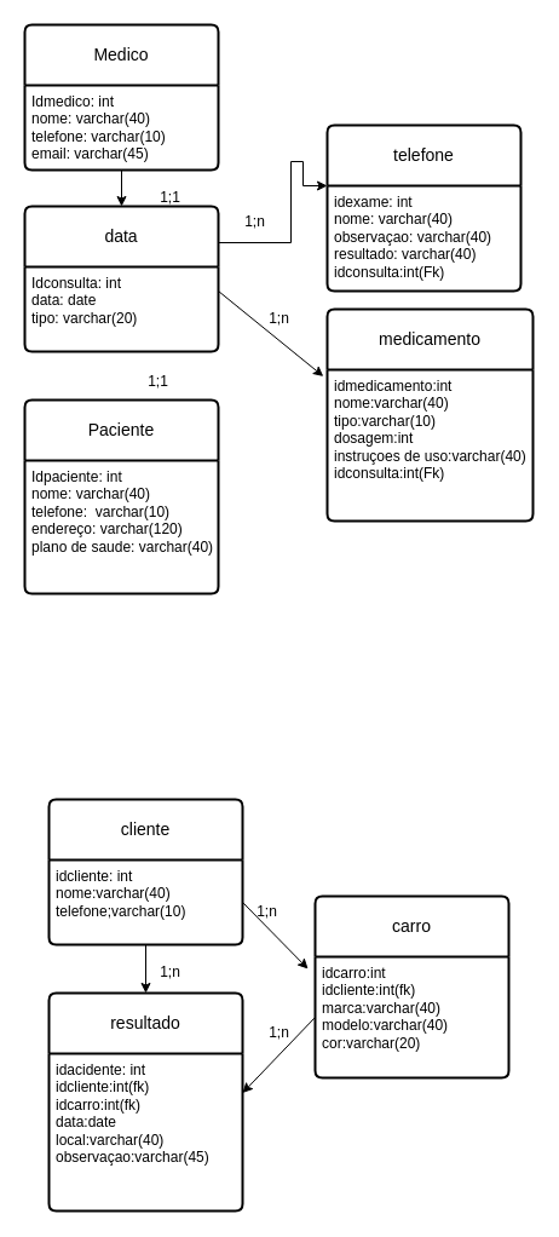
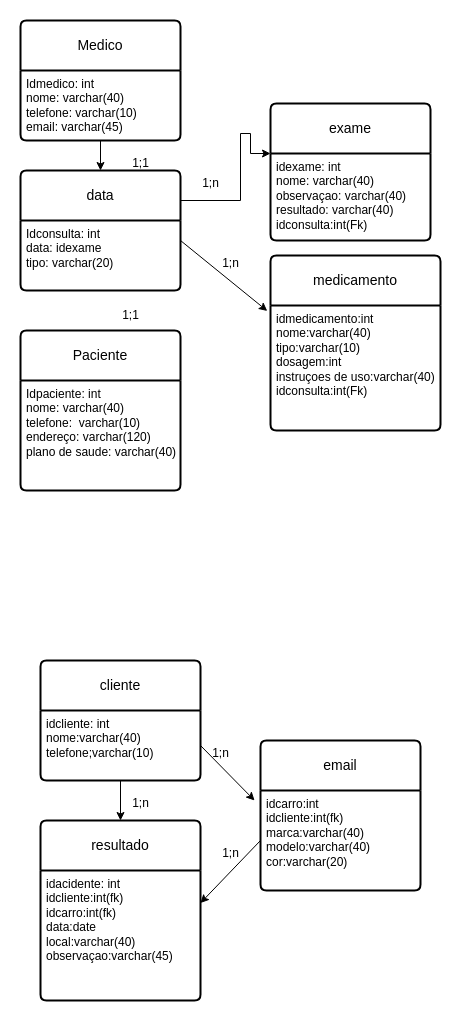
  <mxCell id="0" />
  <mxCell id="1" parent="0" />
  <mxCell id="2" value="Medico" style="swimlane;childLayout=stackLayout;horizontal=1;startSize=50;horizontalStack=0;rounded=1;fontSize=14;fontStyle=0;strokeWidth=2;resizeParent=0;resizeLast=1;shadow=0;dashed=0;align=center;arcSize=4;whiteSpace=wrap;html=1;" vertex="1" parent="1"><mxGeometry x="20" y="20" width="160" height="120" as="geometry" /></mxCell>
  <mxCell id="3" value="Idmedico: int&lt;div&gt;nome: varchar(40)&lt;/div&gt;&lt;div&gt;telefone: varchar(10)&lt;/div&gt;&lt;div&gt;email: varchar(45)&lt;/div&gt;" style="align=left;strokeColor=none;fillColor=none;spacingLeft=4;fontSize=12;verticalAlign=top;resizable=0;rotatable=0;part=1;html=1;" vertex="1" parent="2"><mxGeometry y="50" width="160" height="70" as="geometry" /></mxCell>
  <mxCell id="4" style="edgeStyle=orthogonalEdgeStyle;rounded=0;orthogonalLoop=1;jettySize=auto;html=1;exitX=1;exitY=0.25;exitDx=0;exitDy=0;entryX=0;entryY=0;entryDx=0;entryDy=0;" edge="1" parent="1" source="5" target="13"><mxGeometry relative="1" as="geometry"><Array as="points"><mxPoint x="240" y="200" /><mxPoint x="240" y="133" /><mxPoint x="250" y="133" /><mxPoint x="250" y="153" /></Array></mxGeometry></mxCell>
  <mxCell id="5" value="data" style="swimlane;childLayout=stackLayout;horizontal=1;startSize=50;horizontalStack=0;rounded=1;fontSize=14;fontStyle=0;strokeWidth=2;resizeParent=0;resizeLast=1;shadow=0;dashed=0;align=center;arcSize=4;whiteSpace=wrap;html=1;" vertex="1" parent="1"><mxGeometry x="20" y="170" width="160" height="120" as="geometry" /></mxCell>
- <mxCell id="6" value="Idconsulta: int&lt;div&gt;data: date&lt;/div&gt;&lt;div&gt;tipo: varchar(20)&lt;/div&gt;" style="align=left;strokeColor=none;fillColor=none;spacingLeft=4;fontSize=12;verticalAlign=top;resizable=0;rotatable=0;part=1;html=1;" vertex="1" parent="5"><mxGeometry y="50" width="160" height="70" as="geometry" /></mxCell>
+ <mxCell id="6" value="Idconsulta: int&lt;div&gt;data: idexame&lt;/div&gt;&lt;div&gt;tipo: varchar(20)&lt;/div&gt;" style="align=left;strokeColor=none;fillColor=none;spacingLeft=4;fontSize=12;verticalAlign=top;resizable=0;rotatable=0;part=1;html=1;" vertex="1" parent="5"><mxGeometry y="50" width="160" height="70" as="geometry" /></mxCell>
  <mxCell id="7" style="edgeStyle=orthogonalEdgeStyle;rounded=0;orthogonalLoop=1;jettySize=auto;html=1;exitX=0.5;exitY=1;exitDx=0;exitDy=0;entryX=0.5;entryY=0;entryDx=0;entryDy=0;" edge="1" parent="1" source="3" target="5"><mxGeometry relative="1" as="geometry" /></mxCell>
  <mxCell id="8" value="1;1" style="text;html=1;align=center;verticalAlign=middle;resizable=0;points=[];autosize=1;strokeColor=none;fillColor=none;" vertex="1" parent="1"><mxGeometry x="120" y="148" width="40" height="30" as="geometry" /></mxCell>
  <mxCell id="9" value="Paciente" style="swimlane;childLayout=stackLayout;horizontal=1;startSize=50;horizontalStack=0;rounded=1;fontSize=14;fontStyle=0;strokeWidth=2;resizeParent=0;resizeLast=1;shadow=0;dashed=0;align=center;arcSize=4;whiteSpace=wrap;html=1;" vertex="1" parent="1"><mxGeometry x="20" y="330" width="160" height="160" as="geometry" /></mxCell>
  <mxCell id="10" value="Idpaciente: int&lt;div&gt;nome: varchar(40)&lt;/div&gt;&lt;div&gt;telefone:&amp;nbsp; varchar(10)&lt;/div&gt;&lt;div&gt;endereço: varchar(120)&lt;/div&gt;&lt;div&gt;plano de saude: varchar(40)&lt;/div&gt;" style="align=left;strokeColor=none;fillColor=none;spacingLeft=4;fontSize=12;verticalAlign=top;resizable=0;rotatable=0;part=1;html=1;" vertex="1" parent="9"><mxGeometry y="50" width="160" height="110" as="geometry" /></mxCell>
  <mxCell id="11" value="1;1" style="text;html=1;align=center;verticalAlign=middle;resizable=0;points=[];autosize=1;strokeColor=none;fillColor=none;" vertex="1" parent="1"><mxGeometry x="110" y="300" width="40" height="30" as="geometry" /></mxCell>
- <mxCell id="12" value="telefone" style="swimlane;childLayout=stackLayout;horizontal=1;startSize=50;horizontalStack=0;rounded=1;fontSize=14;fontStyle=0;strokeWidth=2;resizeParent=0;resizeLast=1;shadow=0;dashed=0;align=center;arcSize=4;whiteSpace=wrap;html=1;" vertex="1" parent="1"><mxGeometry x="270" y="103" width="160" height="137" as="geometry" /></mxCell>
+ <mxCell id="12" value="exame" style="swimlane;childLayout=stackLayout;horizontal=1;startSize=50;horizontalStack=0;rounded=1;fontSize=14;fontStyle=0;strokeWidth=2;resizeParent=0;resizeLast=1;shadow=0;dashed=0;align=center;arcSize=4;whiteSpace=wrap;html=1;" vertex="1" parent="1"><mxGeometry x="270" y="103" width="160" height="137" as="geometry" /></mxCell>
  <mxCell id="13" value="idexame: int&lt;div&gt;nome: varchar(40)&lt;/div&gt;&lt;div&gt;observaçao: varchar(40)&lt;/div&gt;&lt;div&gt;resultado: varchar(40)&lt;/div&gt;&lt;div&gt;idconsulta:int(Fk)&lt;/div&gt;" style="align=left;strokeColor=none;fillColor=none;spacingLeft=4;fontSize=12;verticalAlign=top;resizable=0;rotatable=0;part=1;html=1;" vertex="1" parent="12"><mxGeometry y="50" width="160" height="87" as="geometry" /></mxCell>
  <mxCell id="14" value="medicamento" style="swimlane;childLayout=stackLayout;horizontal=1;startSize=50;horizontalStack=0;rounded=1;fontSize=14;fontStyle=0;strokeWidth=2;resizeParent=0;resizeLast=1;shadow=0;dashed=0;align=center;arcSize=4;whiteSpace=wrap;html=1;" vertex="1" parent="1"><mxGeometry x="270" y="255" width="170" height="175" as="geometry" /></mxCell>
  <mxCell id="15" value="idmedicamento:int&lt;div&gt;nome:varchar(40)&lt;/div&gt;&lt;div&gt;tipo:varchar(10)&lt;/div&gt;&lt;div&gt;dosagem:int&lt;/div&gt;&lt;div&gt;instruçoes de uso:varchar(40)&lt;/div&gt;&lt;div&gt;idconsulta:int(Fk)&lt;/div&gt;" style="align=left;strokeColor=none;fillColor=none;spacingLeft=4;fontSize=12;verticalAlign=top;resizable=0;rotatable=0;part=1;html=1;" vertex="1" parent="14"><mxGeometry y="50" width="170" height="125" as="geometry" /></mxCell>
  <mxCell id="16" value="" style="endArrow=classic;html=1;rounded=0;entryX=-0.019;entryY=0.317;entryDx=0;entryDy=0;entryPerimeter=0;" edge="1" parent="1" target="14"><mxGeometry width="50" height="50" relative="1" as="geometry"><mxPoint x="180" y="240" as="sourcePoint" /><mxPoint x="230" y="190" as="targetPoint" /></mxGeometry></mxCell>
  <mxCell id="17" value="1;n" style="text;html=1;align=center;verticalAlign=middle;resizable=0;points=[];autosize=1;strokeColor=none;fillColor=none;" vertex="1" parent="1"><mxGeometry x="190" y="168" width="40" height="30" as="geometry" /></mxCell>
  <mxCell id="18" value="1;n" style="text;html=1;align=center;verticalAlign=middle;resizable=0;points=[];autosize=1;strokeColor=none;fillColor=none;" vertex="1" parent="1"><mxGeometry x="210" y="248" width="40" height="30" as="geometry" /></mxCell>
- <mxCell id="19" value="carro" style="swimlane;childLayout=stackLayout;horizontal=1;startSize=50;horizontalStack=0;rounded=1;fontSize=14;fontStyle=0;strokeWidth=2;resizeParent=0;resizeLast=1;shadow=0;dashed=0;align=center;arcSize=4;whiteSpace=wrap;html=1;" vertex="1" parent="1"><mxGeometry x="260" y="740" width="160" height="150" as="geometry" /></mxCell>
+ <mxCell id="19" value="email" style="swimlane;childLayout=stackLayout;horizontal=1;startSize=50;horizontalStack=0;rounded=1;fontSize=14;fontStyle=0;strokeWidth=2;resizeParent=0;resizeLast=1;shadow=0;dashed=0;align=center;arcSize=4;whiteSpace=wrap;html=1;" vertex="1" parent="1"><mxGeometry x="260" y="740" width="160" height="150" as="geometry" /></mxCell>
  <mxCell id="20" value="idcarro:int&lt;div&gt;idcliente:int(fk)&lt;/div&gt;&lt;div&gt;marca:varchar(40)&lt;/div&gt;&lt;div&gt;modelo:varchar(40)&lt;/div&gt;&lt;div&gt;cor:varchar(20)&lt;/div&gt;&lt;div&gt;&lt;br&gt;&lt;/div&gt;" style="align=left;strokeColor=none;fillColor=none;spacingLeft=4;fontSize=12;verticalAlign=top;resizable=0;rotatable=0;part=1;html=1;" vertex="1" parent="19"><mxGeometry y="50" width="160" height="100" as="geometry" /></mxCell>
  <mxCell id="21" value="resultado" style="swimlane;childLayout=stackLayout;horizontal=1;startSize=50;horizontalStack=0;rounded=1;fontSize=14;fontStyle=0;strokeWidth=2;resizeParent=0;resizeLast=1;shadow=0;dashed=0;align=center;arcSize=4;whiteSpace=wrap;html=1;" vertex="1" parent="1"><mxGeometry x="40" y="820" width="160" height="180" as="geometry" /></mxCell>
  <mxCell id="22" value="idacidente: int&lt;div&gt;idcliente:int(fk)&lt;/div&gt;&lt;div&gt;idcarro:int(fk)&lt;/div&gt;&lt;div&gt;data:date&lt;/div&gt;&lt;div&gt;local:varchar(40)&lt;/div&gt;&lt;div&gt;observaçao:varchar(45)&lt;/div&gt;" style="align=left;strokeColor=none;fillColor=none;spacingLeft=4;fontSize=12;verticalAlign=top;resizable=0;rotatable=0;part=1;html=1;" vertex="1" parent="21"><mxGeometry y="50" width="160" height="130" as="geometry" /></mxCell>
  <mxCell id="23" value="cliente" style="swimlane;childLayout=stackLayout;horizontal=1;startSize=50;horizontalStack=0;rounded=1;fontSize=14;fontStyle=0;strokeWidth=2;resizeParent=0;resizeLast=1;shadow=0;dashed=0;align=center;arcSize=4;whiteSpace=wrap;html=1;" vertex="1" parent="1"><mxGeometry x="40" y="660" width="160" height="120" as="geometry" /></mxCell>
  <mxCell id="24" value="idcliente: int&lt;div&gt;nome:varchar(40)&lt;/div&gt;&lt;div&gt;telefone;varchar(10)&lt;/div&gt;" style="align=left;strokeColor=none;fillColor=none;spacingLeft=4;fontSize=12;verticalAlign=top;resizable=0;rotatable=0;part=1;html=1;" vertex="1" parent="23"><mxGeometry y="50" width="160" height="70" as="geometry" /></mxCell>
  <mxCell id="25" value="" style="endArrow=classic;html=1;rounded=0;exitX=0;exitY=0.5;exitDx=0;exitDy=0;entryX=1;entryY=0.25;entryDx=0;entryDy=0;" edge="1" parent="1" source="20" target="22"><mxGeometry width="50" height="50" relative="1" as="geometry"><mxPoint x="270" y="960" as="sourcePoint" /><mxPoint x="230" y="970" as="targetPoint" /></mxGeometry></mxCell>
  <mxCell id="26" value="" style="endArrow=classic;html=1;rounded=0;exitX=1;exitY=0.5;exitDx=0;exitDy=0;entryX=-0.037;entryY=0.1;entryDx=0;entryDy=0;entryPerimeter=0;" edge="1" parent="1" source="24" target="20"><mxGeometry width="50" height="50" relative="1" as="geometry"><mxPoint x="340" y="870" as="sourcePoint" /><mxPoint x="390" y="820" as="targetPoint" /></mxGeometry></mxCell>
  <mxCell id="27" style="edgeStyle=orthogonalEdgeStyle;rounded=0;orthogonalLoop=1;jettySize=auto;html=1;entryX=0.5;entryY=0;entryDx=0;entryDy=0;" edge="1" parent="1" source="24" target="21"><mxGeometry relative="1" as="geometry" /></mxCell>
  <mxCell id="28" value="1;n" style="text;html=1;align=center;verticalAlign=middle;resizable=0;points=[];autosize=1;strokeColor=none;fillColor=none;" vertex="1" parent="1"><mxGeometry x="200" y="738" width="40" height="30" as="geometry" /></mxCell>
  <mxCell id="29" value="1;n" style="text;html=1;align=center;verticalAlign=middle;resizable=0;points=[];autosize=1;strokeColor=none;fillColor=none;" vertex="1" parent="1"><mxGeometry x="210" y="838" width="40" height="30" as="geometry" /></mxCell>
  <mxCell id="30" value="1;n" style="text;html=1;align=center;verticalAlign=middle;resizable=0;points=[];autosize=1;strokeColor=none;fillColor=none;" vertex="1" parent="1"><mxGeometry x="120" y="788" width="40" height="30" as="geometry" /></mxCell>
